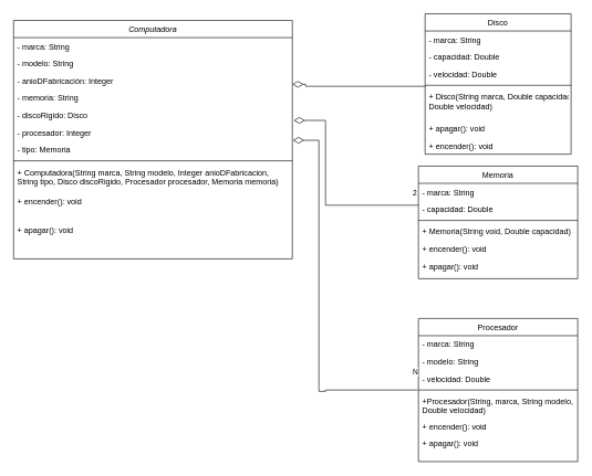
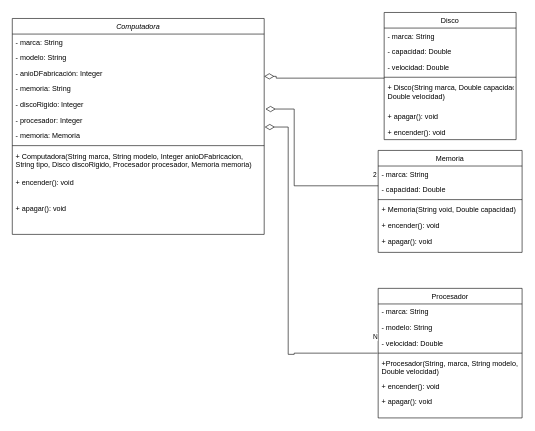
  <mxCell id="0" />
  <mxCell id="1" parent="0" />
  <mxCell id="2" value="Computadora" style="swimlane;fontStyle=2;align=center;verticalAlign=top;childLayout=stackLayout;horizontal=1;startSize=26;horizontalStack=0;resizeParent=1;resizeLast=0;collapsible=1;marginBottom=0;rounded=0;shadow=0;strokeWidth=1;" parent="1" vertex="1"><mxGeometry x="20" y="30" width="420" height="360" as="geometry"><mxRectangle x="220" y="120" width="160" height="26" as="alternateBounds" /></mxGeometry></mxCell>
  <mxCell id="3" value="- marca: String" style="text;align=left;verticalAlign=top;spacingLeft=4;spacingRight=4;overflow=hidden;rotatable=0;points=[[0,0.5],[1,0.5]];portConstraint=eastwest;" parent="2" vertex="1"><mxGeometry y="26" width="420" height="26" as="geometry" /></mxCell>
  <mxCell id="4" value="- modelo: String" style="text;align=left;verticalAlign=top;spacingLeft=4;spacingRight=4;overflow=hidden;rotatable=0;points=[[0,0.5],[1,0.5]];portConstraint=eastwest;rounded=0;shadow=0;html=0;" parent="2" vertex="1"><mxGeometry y="52" width="420" height="26" as="geometry" /></mxCell>
  <mxCell id="5" value="- anioDFabricación: Integer" style="text;align=left;verticalAlign=top;spacingLeft=4;spacingRight=4;overflow=hidden;rotatable=0;points=[[0,0.5],[1,0.5]];portConstraint=eastwest;rounded=0;shadow=0;html=0;" parent="2" vertex="1"><mxGeometry y="78" width="420" height="26" as="geometry" /></mxCell>
  <mxCell id="6" value="- memoria: String" style="text;align=left;verticalAlign=top;spacingLeft=4;spacingRight=4;overflow=hidden;rotatable=0;points=[[0,0.5],[1,0.5]];portConstraint=eastwest;rounded=0;shadow=0;html=0;" vertex="1" parent="2"><mxGeometry y="104" width="420" height="26" as="geometry" /></mxCell>
- <mxCell id="7" value="- discoRigido: Disco" style="text;align=left;verticalAlign=top;spacingLeft=4;spacingRight=4;overflow=hidden;rotatable=0;points=[[0,0.5],[1,0.5]];portConstraint=eastwest;rounded=0;shadow=0;html=0;" vertex="1" parent="2"><mxGeometry y="130" width="420" height="26" as="geometry" /></mxCell>
+ <mxCell id="7" value="- discoRigido: Integer" style="text;align=left;verticalAlign=top;spacingLeft=4;spacingRight=4;overflow=hidden;rotatable=0;points=[[0,0.5],[1,0.5]];portConstraint=eastwest;rounded=0;shadow=0;html=0;" vertex="1" parent="2"><mxGeometry y="130" width="420" height="26" as="geometry" /></mxCell>
  <mxCell id="8" value="- procesador: Integer" style="text;align=left;verticalAlign=top;spacingLeft=4;spacingRight=4;overflow=hidden;rotatable=0;points=[[0,0.5],[1,0.5]];portConstraint=eastwest;rounded=0;shadow=0;html=0;" vertex="1" parent="2"><mxGeometry y="156" width="420" height="26" as="geometry" /></mxCell>
- <mxCell id="9" value="- tipo: Memoria" style="text;align=left;verticalAlign=top;spacingLeft=4;spacingRight=4;overflow=hidden;rotatable=0;points=[[0,0.5],[1,0.5]];portConstraint=eastwest;rounded=0;shadow=0;html=0;" vertex="1" parent="2"><mxGeometry y="182" width="420" height="26" as="geometry" /></mxCell>
+ <mxCell id="9" value="- memoria: Memoria" style="text;align=left;verticalAlign=top;spacingLeft=4;spacingRight=4;overflow=hidden;rotatable=0;points=[[0,0.5],[1,0.5]];portConstraint=eastwest;rounded=0;shadow=0;html=0;" vertex="1" parent="2"><mxGeometry y="182" width="420" height="26" as="geometry" /></mxCell>
  <mxCell id="10" value="" style="line;html=1;strokeWidth=1;align=left;verticalAlign=middle;spacingTop=-1;spacingLeft=3;spacingRight=3;rotatable=0;labelPosition=right;points=[];portConstraint=eastwest;" parent="2" vertex="1"><mxGeometry y="208" width="420" height="8" as="geometry" /></mxCell>
  <mxCell id="11" value="+ Computadora(String marca, String modelo, Integer anioDFabricacion, &#10;String tipo, Disco discoRigido, Procesador procesador, Memoria memoria)" style="text;align=left;verticalAlign=top;spacingLeft=4;spacingRight=4;overflow=hidden;rotatable=0;points=[[0,0.5],[1,0.5]];portConstraint=eastwest;" parent="2" vertex="1"><mxGeometry y="216" width="420" height="44" as="geometry" /></mxCell>
  <mxCell id="12" value="+ encender(): void" style="text;align=left;verticalAlign=top;spacingLeft=4;spacingRight=4;overflow=hidden;rotatable=0;points=[[0,0.5],[1,0.5]];portConstraint=eastwest;" vertex="1" parent="2"><mxGeometry y="260" width="420" height="44" as="geometry" /></mxCell>
  <mxCell id="13" value="+ apagar(): void" style="text;align=left;verticalAlign=top;spacingLeft=4;spacingRight=4;overflow=hidden;rotatable=0;points=[[0,0.5],[1,0.5]];portConstraint=eastwest;" vertex="1" parent="2"><mxGeometry y="304" width="420" height="44" as="geometry" /></mxCell>
  <mxCell id="14" value="Disco" style="swimlane;fontStyle=0;align=center;verticalAlign=top;childLayout=stackLayout;horizontal=1;startSize=26;horizontalStack=0;resizeParent=1;resizeLast=0;collapsible=1;marginBottom=0;rounded=0;shadow=0;strokeWidth=1;" parent="1" vertex="1"><mxGeometry x="640" y="20" width="220" height="212" as="geometry"><mxRectangle x="550" y="140" width="160" height="26" as="alternateBounds" /></mxGeometry></mxCell>
  <mxCell id="15" value="- marca: String" style="text;align=left;verticalAlign=top;spacingLeft=4;spacingRight=4;overflow=hidden;rotatable=0;points=[[0,0.5],[1,0.5]];portConstraint=eastwest;" parent="14" vertex="1"><mxGeometry y="26" width="220" height="26" as="geometry" /></mxCell>
  <mxCell id="16" value="- capacidad: Double" style="text;align=left;verticalAlign=top;spacingLeft=4;spacingRight=4;overflow=hidden;rotatable=0;points=[[0,0.5],[1,0.5]];portConstraint=eastwest;rounded=0;shadow=0;html=0;" parent="14" vertex="1"><mxGeometry y="52" width="220" height="26" as="geometry" /></mxCell>
  <mxCell id="17" value="- velocidad: Double" style="text;align=left;verticalAlign=top;spacingLeft=4;spacingRight=4;overflow=hidden;rotatable=0;points=[[0,0.5],[1,0.5]];portConstraint=eastwest;rounded=0;shadow=0;html=0;" parent="14" vertex="1"><mxGeometry y="78" width="220" height="26" as="geometry" /></mxCell>
  <mxCell id="18" value="" style="line;html=1;strokeWidth=1;align=left;verticalAlign=middle;spacingTop=-1;spacingLeft=3;spacingRight=3;rotatable=0;labelPosition=right;points=[];portConstraint=eastwest;" parent="14" vertex="1"><mxGeometry y="104" width="220" height="8" as="geometry" /></mxCell>
  <mxCell id="19" value="+ Disco(String marca, Double capacidad,&#10;Double velocidad)" style="text;align=left;verticalAlign=top;spacingLeft=4;spacingRight=4;overflow=hidden;rotatable=0;points=[[0,0.5],[1,0.5]];portConstraint=eastwest;" parent="14" vertex="1"><mxGeometry y="112" width="220" height="48" as="geometry" /></mxCell>
  <mxCell id="20" value="+ apagar(): void" style="text;align=left;verticalAlign=top;spacingLeft=4;spacingRight=4;overflow=hidden;rotatable=0;points=[[0,0.5],[1,0.5]];portConstraint=eastwest;" vertex="1" parent="14"><mxGeometry y="160" width="220" height="26" as="geometry" /></mxCell>
  <mxCell id="21" value="+ encender(): void" style="text;align=left;verticalAlign=top;spacingLeft=4;spacingRight=4;overflow=hidden;rotatable=0;points=[[0,0.5],[1,0.5]];portConstraint=eastwest;" vertex="1" parent="14"><mxGeometry y="186" width="220" height="26" as="geometry" /></mxCell>
  <mxCell id="22" value="Memoria" style="swimlane;fontStyle=0;align=center;verticalAlign=top;childLayout=stackLayout;horizontal=1;startSize=26;horizontalStack=0;resizeParent=1;resizeLast=0;collapsible=1;marginBottom=0;rounded=0;shadow=0;strokeWidth=1;" vertex="1" parent="1"><mxGeometry x="630" y="250" width="240" height="170" as="geometry"><mxRectangle x="550" y="140" width="160" height="26" as="alternateBounds" /></mxGeometry></mxCell>
  <mxCell id="23" value="- marca: String" style="text;align=left;verticalAlign=top;spacingLeft=4;spacingRight=4;overflow=hidden;rotatable=0;points=[[0,0.5],[1,0.5]];portConstraint=eastwest;" vertex="1" parent="22"><mxGeometry y="26" width="240" height="26" as="geometry" /></mxCell>
  <mxCell id="24" value="- capacidad: Double" style="text;align=left;verticalAlign=top;spacingLeft=4;spacingRight=4;overflow=hidden;rotatable=0;points=[[0,0.5],[1,0.5]];portConstraint=eastwest;rounded=0;shadow=0;html=0;" vertex="1" parent="22"><mxGeometry y="52" width="240" height="26" as="geometry" /></mxCell>
  <mxCell id="25" value="" style="line;html=1;strokeWidth=1;align=left;verticalAlign=middle;spacingTop=-1;spacingLeft=3;spacingRight=3;rotatable=0;labelPosition=right;points=[];portConstraint=eastwest;" vertex="1" parent="22"><mxGeometry y="78" width="240" height="8" as="geometry" /></mxCell>
  <mxCell id="26" value="+ Memoria(String void, Double capacidad)" style="text;align=left;verticalAlign=top;spacingLeft=4;spacingRight=4;overflow=hidden;rotatable=0;points=[[0,0.5],[1,0.5]];portConstraint=eastwest;" vertex="1" parent="22"><mxGeometry y="86" width="240" height="26" as="geometry" /></mxCell>
  <mxCell id="27" value="+ encender(): void" style="text;align=left;verticalAlign=top;spacingLeft=4;spacingRight=4;overflow=hidden;rotatable=0;points=[[0,0.5],[1,0.5]];portConstraint=eastwest;" vertex="1" parent="22"><mxGeometry y="112" width="240" height="26" as="geometry" /></mxCell>
  <mxCell id="28" value="+ apagar(): void" style="text;align=left;verticalAlign=top;spacingLeft=4;spacingRight=4;overflow=hidden;rotatable=0;points=[[0,0.5],[1,0.5]];portConstraint=eastwest;" vertex="1" parent="22"><mxGeometry y="138" width="240" height="26" as="geometry" /></mxCell>
  <mxCell id="29" value="Procesador" style="swimlane;fontStyle=0;align=center;verticalAlign=top;childLayout=stackLayout;horizontal=1;startSize=26;horizontalStack=0;resizeParent=1;resizeLast=0;collapsible=1;marginBottom=0;rounded=0;shadow=0;strokeWidth=1;" vertex="1" parent="1"><mxGeometry x="630" y="480" width="240" height="216" as="geometry"><mxRectangle x="550" y="140" width="160" height="26" as="alternateBounds" /></mxGeometry></mxCell>
  <mxCell id="30" value="- marca: String" style="text;align=left;verticalAlign=top;spacingLeft=4;spacingRight=4;overflow=hidden;rotatable=0;points=[[0,0.5],[1,0.5]];portConstraint=eastwest;" vertex="1" parent="29"><mxGeometry y="26" width="240" height="26" as="geometry" /></mxCell>
  <mxCell id="31" value="- modelo: String" style="text;align=left;verticalAlign=top;spacingLeft=4;spacingRight=4;overflow=hidden;rotatable=0;points=[[0,0.5],[1,0.5]];portConstraint=eastwest;rounded=0;shadow=0;html=0;" vertex="1" parent="29"><mxGeometry y="52" width="240" height="26" as="geometry" /></mxCell>
  <mxCell id="32" value="- velocidad: Double" style="text;align=left;verticalAlign=top;spacingLeft=4;spacingRight=4;overflow=hidden;rotatable=0;points=[[0,0.5],[1,0.5]];portConstraint=eastwest;rounded=0;shadow=0;html=0;" vertex="1" parent="29"><mxGeometry y="78" width="240" height="26" as="geometry" /></mxCell>
  <mxCell id="33" value="" style="line;html=1;strokeWidth=1;align=left;verticalAlign=middle;spacingTop=-1;spacingLeft=3;spacingRight=3;rotatable=0;labelPosition=right;points=[];portConstraint=eastwest;" vertex="1" parent="29"><mxGeometry y="104" width="240" height="8" as="geometry" /></mxCell>
  <mxCell id="34" value="+Procesador(String, marca, String modelo,&#10;Double velocidad)" style="text;align=left;verticalAlign=top;spacingLeft=4;spacingRight=4;overflow=hidden;rotatable=0;points=[[0,0.5],[1,0.5]];portConstraint=eastwest;" vertex="1" parent="29"><mxGeometry y="112" width="240" height="38" as="geometry" /></mxCell>
  <mxCell id="35" value="+ encender(): void" style="text;align=left;verticalAlign=top;spacingLeft=4;spacingRight=4;overflow=hidden;rotatable=0;points=[[0,0.5],[1,0.5]];portConstraint=eastwest;" vertex="1" parent="29"><mxGeometry y="150" width="240" height="26" as="geometry" /></mxCell>
  <mxCell id="36" value="+ apagar(): void" style="text;align=left;verticalAlign=top;spacingLeft=4;spacingRight=4;overflow=hidden;rotatable=0;points=[[0,0.5],[1,0.5]];portConstraint=eastwest;" vertex="1" parent="29"><mxGeometry y="176" width="240" height="26" as="geometry" /></mxCell>
  <mxCell id="37" value="2" style="endArrow=none;html=1;endSize=12;startArrow=diamondThin;startSize=14;startFill=0;edgeStyle=orthogonalEdgeStyle;align=left;verticalAlign=bottom;rounded=0;exitX=1.005;exitY=0.808;exitDx=0;exitDy=0;exitPerimeter=0;endFill=0;" edge="1" parent="1" source="7"><mxGeometry x="0.937" y="9" relative="1" as="geometry"><mxPoint x="490" y="173" as="sourcePoint" /><mxPoint x="630" y="309" as="targetPoint" /><Array as="points"><mxPoint x="490" y="181" /><mxPoint x="490" y="309" /></Array><mxPoint as="offset" /></mxGeometry></mxCell>
  <mxCell id="38" value="N" style="endArrow=none;html=1;endSize=12;startArrow=diamondThin;startSize=14;startFill=0;edgeStyle=orthogonalEdgeStyle;align=left;verticalAlign=bottom;rounded=0;entryX=-0.004;entryY=1.154;entryDx=0;entryDy=0;entryPerimeter=0;exitX=1.002;exitY=-0.038;exitDx=0;exitDy=0;exitPerimeter=0;endFill=0;" edge="1" parent="1" source="9" target="32"><mxGeometry x="0.968" y="18" relative="1" as="geometry"><mxPoint x="440" y="410" as="sourcePoint" /><mxPoint x="600" y="410" as="targetPoint" /><Array as="points"><mxPoint x="480" y="211" /><mxPoint x="480" y="590" /><mxPoint x="490" y="590" /><mxPoint x="490" y="588" /></Array><mxPoint as="offset" /></mxGeometry></mxCell>
  <mxCell id="39" value="" style="endArrow=none;html=1;endSize=12;startArrow=diamondThin;startSize=14;startFill=0;edgeStyle=orthogonalEdgeStyle;align=left;verticalAlign=bottom;rounded=0;exitX=1.005;exitY=0.808;exitDx=0;exitDy=0;exitPerimeter=0;endFill=0;entryX=0;entryY=0.5;entryDx=0;entryDy=0;" edge="1" parent="1"><mxGeometry x="0.937" y="9" relative="1" as="geometry"><mxPoint x="440" y="126.47" as="sourcePoint" /><mxPoint x="640" y="129.47" as="targetPoint" /><Array as="points"><mxPoint x="460" y="126" /><mxPoint x="460" y="130" /></Array><mxPoint as="offset" /></mxGeometry></mxCell>
